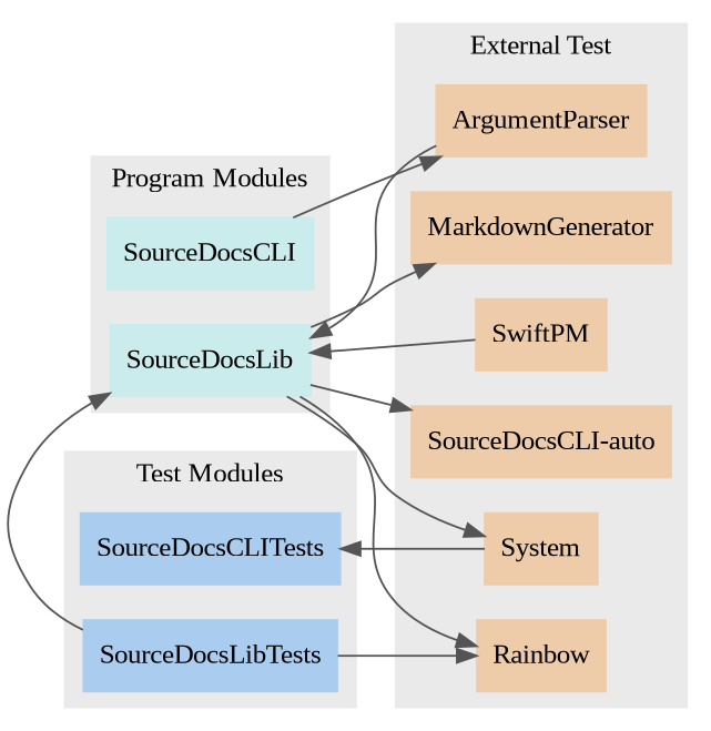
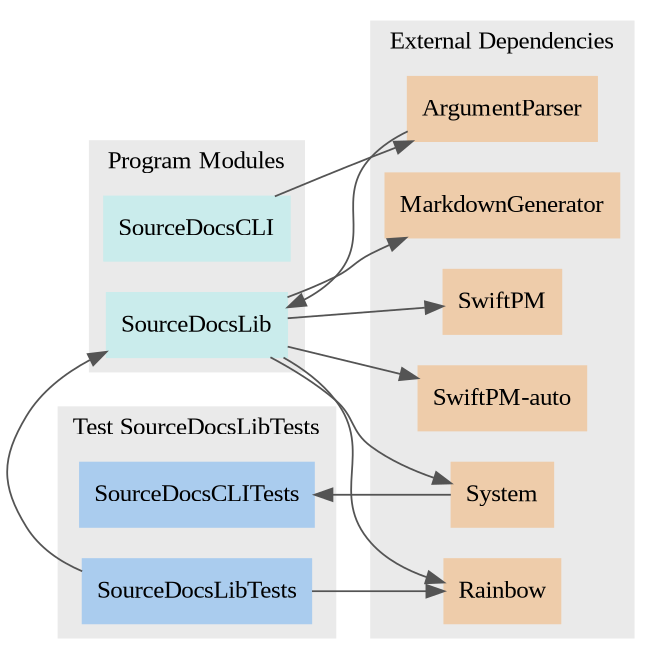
  digraph {
    color="#eaeaea"
    fontname="Liberation Serif"
    rankdir=LR
    style=filled
    node [color="#eeccaa" fontname="Liberation Serif" shape=box style=filled]
    edge [color="#545454" fontname="Liberation Serif"]
    SourceDocsCLI [color="#caecec"]
    SourceDocsLib [color="#caecec"]
    SourceDocsCLITests [color="#aaccee"]
    SourceDocsLibTests [color="#aaccee"]
    ArgumentParser
    MarkdownGenerator
    Rainbow
    n8 [label=SwiftPM]
-   "SwiftPM-auto" [label="SourceDocsCLI-auto"]
+   "SwiftPM-auto"
    System
    subgraph cluster_1 {
      label="Program Modules"
      SourceDocsCLI
      SourceDocsLib
    }
    subgraph cluster_2 {
-     label="Test Modules"
+     label="Test SourceDocsLibTests"
      SourceDocsCLITests
      SourceDocsLibTests
    }
    subgraph cluster_3 {
-     label="External Test"
+     label="External Dependencies"
      ArgumentParser
      MarkdownGenerator
      Rainbow
      n8
      "SwiftPM-auto"
      System
    }
    SourceDocsCLI -> ArgumentParser
    SourceDocsLib -> MarkdownGenerator
    SourceDocsLib -> Rainbow
-   n8 -> SourceDocsLib
+   SourceDocsLib -> n8
    SourceDocsLib -> "SwiftPM-auto"
    SourceDocsLib -> System
    SourceDocsLibTests -> SourceDocsLib
    SourceDocsLibTests -> Rainbow
    ArgumentParser -> SourceDocsLib
    System -> SourceDocsCLITests
  }
